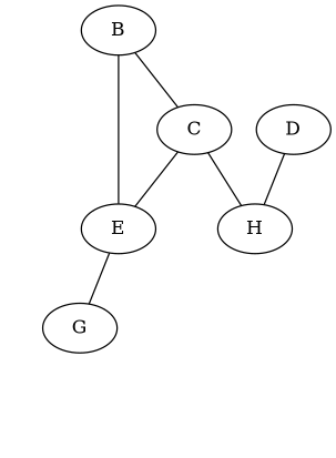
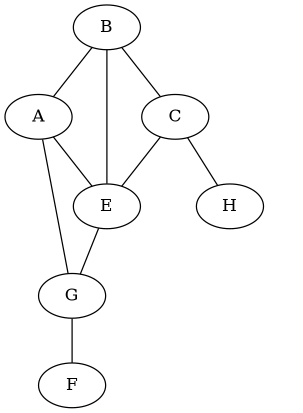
  graph {
    B
+   A
    C
    E
    G
    H
-   D
+   F
+   B -- A
    B -- C
    B -- E
+   A -- E
+   A -- G
    C -- E
    C -- H
    E -- G
-   D -- H
+   G -- F
  }
